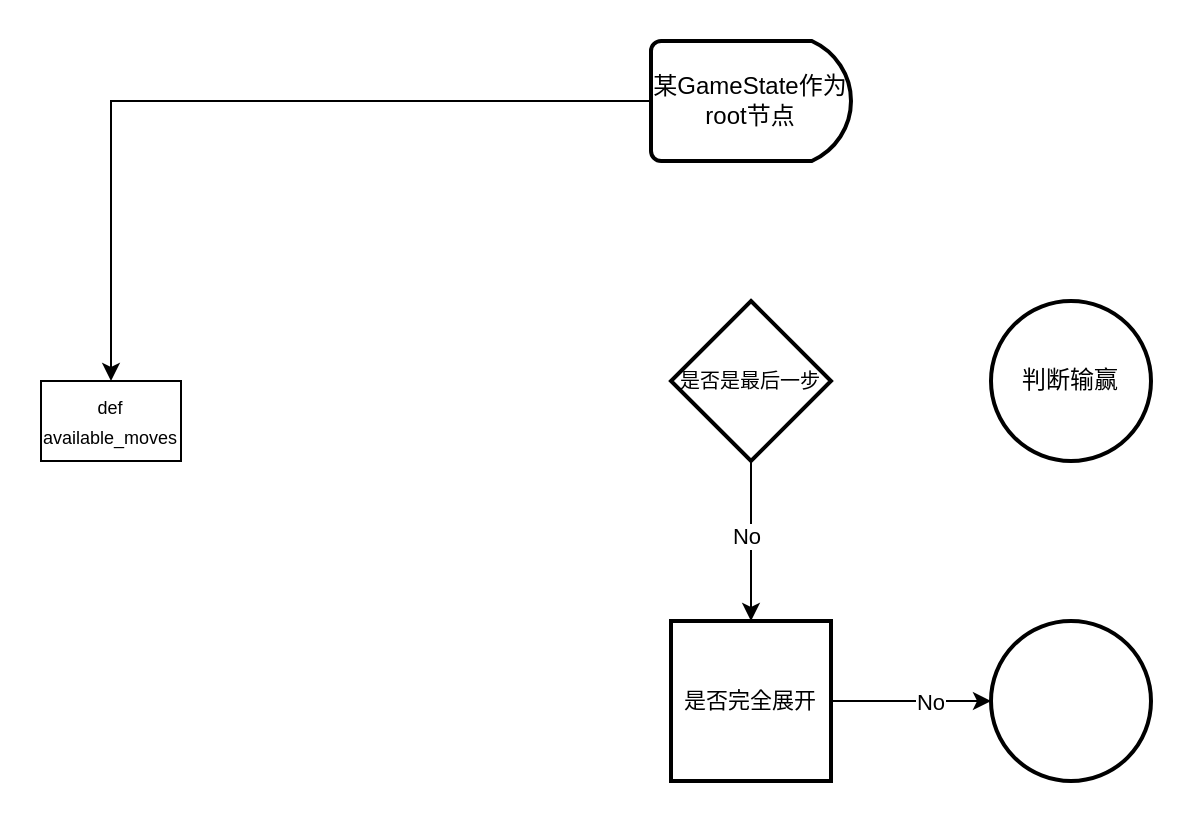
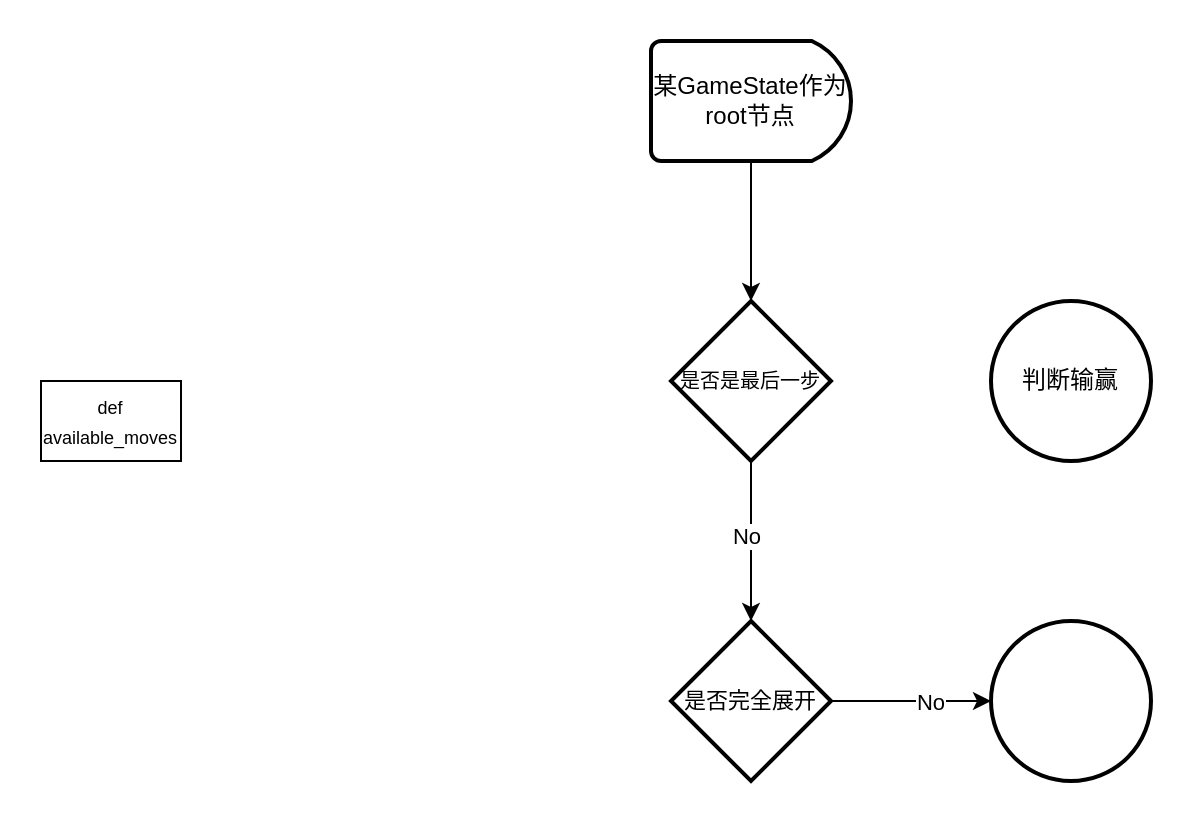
  <mxCell id="0" />
  <mxCell id="1" parent="0" />
- <mxCell id="2" value="" style="edgeStyle=orthogonalEdgeStyle;rounded=0;orthogonalLoop=1;jettySize=auto;html=1;" edge="1" parent="1" source="3" target="12"><mxGeometry relative="1" as="geometry" /></mxCell>
+ <mxCell id="2" value="" style="edgeStyle=orthogonalEdgeStyle;rounded=0;orthogonalLoop=1;jettySize=auto;html=1;" edge="1" parent="1" source="3" target="6"><mxGeometry relative="1" as="geometry" /></mxCell>
  <mxCell id="3" value="某GameState作为root节点" style="strokeWidth=2;html=1;shape=mxgraph.flowchart.delay;whiteSpace=wrap;" vertex="1" parent="1"><mxGeometry x="325" y="20" width="100" height="60" as="geometry" /></mxCell>
  <mxCell id="4" value="" style="edgeStyle=orthogonalEdgeStyle;rounded=0;orthogonalLoop=1;jettySize=auto;html=1;" edge="1" parent="1" source="6" target="10"><mxGeometry relative="1" as="geometry" /></mxCell>
  <mxCell id="5" value="No" style="edgeLabel;html=1;align=center;verticalAlign=middle;resizable=0;points=[];" vertex="1" connectable="0" parent="4"><mxGeometry x="-0.087" y="-3" relative="1" as="geometry"><mxPoint as="offset" /></mxGeometry></mxCell>
  <mxCell id="6" value="&lt;font style=&quot;font-size: 10px;&quot;&gt;是否是最后一步&lt;/font&gt;" style="rhombus;whiteSpace=wrap;html=1;strokeWidth=2;" vertex="1" parent="1"><mxGeometry x="335" y="150" width="80" height="80" as="geometry" /></mxCell>
  <mxCell id="7" value="判断输赢" style="ellipse;whiteSpace=wrap;html=1;strokeWidth=2;" vertex="1" parent="1"><mxGeometry x="495" y="150" width="80" height="80" as="geometry" /></mxCell>
  <mxCell id="8" value="" style="edgeStyle=orthogonalEdgeStyle;rounded=0;orthogonalLoop=1;jettySize=auto;html=1;" edge="1" parent="1" source="10" target="11"><mxGeometry relative="1" as="geometry" /></mxCell>
  <mxCell id="9" value="No" style="edgeLabel;html=1;align=center;verticalAlign=middle;resizable=0;points=[];" vertex="1" connectable="0" parent="8"><mxGeometry x="0.217" relative="1" as="geometry"><mxPoint as="offset" /></mxGeometry></mxCell>
- <mxCell id="10" value="&lt;font style=&quot;font-size: 11px;&quot;&gt;是否完全展开&lt;/font&gt;" style="whiteSpace=wrap;html=1;strokeWidth=2;rounded=0;" vertex="1" parent="1"><mxGeometry x="335" y="310" width="80" height="80" as="geometry" /></mxCell>
+ <mxCell id="10" value="&lt;font style=&quot;font-size: 11px;&quot;&gt;是否完全展开&lt;/font&gt;" style="rhombus;whiteSpace=wrap;html=1;strokeWidth=2;" vertex="1" parent="1"><mxGeometry x="335" y="310" width="80" height="80" as="geometry" /></mxCell>
  <mxCell id="11" value="" style="ellipse;whiteSpace=wrap;html=1;strokeWidth=2;" vertex="1" parent="1"><mxGeometry x="495" y="310" width="80" height="80" as="geometry" /></mxCell>
  <mxCell id="12" value="&lt;font style=&quot;font-size: 9px;&quot;&gt;def&lt;/font&gt;&lt;div&gt;&lt;font style=&quot;font-size: 9px;&quot;&gt;available_moves&lt;/font&gt;&lt;/div&gt;" style="rounded=0;whiteSpace=wrap;html=1;" vertex="1" parent="1"><mxGeometry x="20" y="190" width="70" height="40" as="geometry" /></mxCell>
